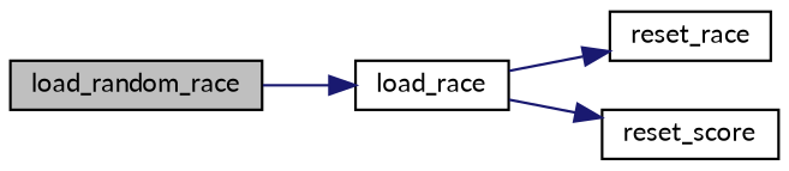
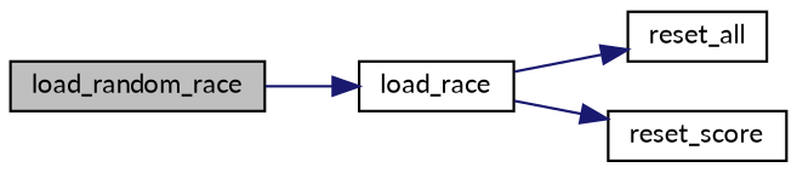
  digraph {
    fontname=Lato
    rankdir=LR
    node [color=black fillcolor=white fontname=Lato fontsize=10 shape=record style=filled]
    edge [color=midnightblue fontname=Lato fontsize=10 labelfontname=Helvetica labelfontsize=10 style=solid]
    n1 [fillcolor=grey75 fontcolor=black height=0.2 label=load_random_race width=0.4]
    n2 [height=0.2 label=load_race width=0.4]
-   n3 [height=0.2 label=reset_race width=0.4]
+   n3 [height=0.2 label=reset_all width=0.4]
    n4 [height=0.2 label=reset_score width=0.4]
    n1 -> n2
    n2 -> n3
    n2 -> n4
  }
